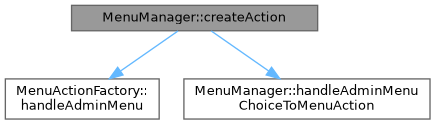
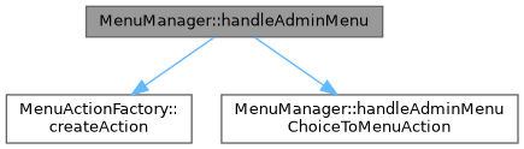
  digraph {
    rankdir=TB
    node [color=grey40 fillcolor=white fontname=Helvetica fontsize=10 shape=box style=filled]
    edge [color=steelblue1 fontname=Helvetica fontsize=10 labelfontname=Helvetica labelfontsize=10 style=solid]
-   n1 [color=gray40 fillcolor=grey60 fontcolor=black height=0.2 label="MenuManager::createAction" width=0.4]
-   n2 [height=0.2 label="MenuActionFactory::\lhandleAdminMenu" width=0.4]
+   n1 [color=gray40 fillcolor=grey60 fontcolor=black height=0.2 label="MenuManager::handleAdminMenu" width=0.4]
+   n2 [height=0.2 label="MenuActionFactory::\lcreateAction" width=0.4]
    n3 [height=0.2 label="MenuManager::handleAdminMenu\lChoiceToMenuAction" width=0.4]
    n1 -> n2
    n1 -> n3
  }
